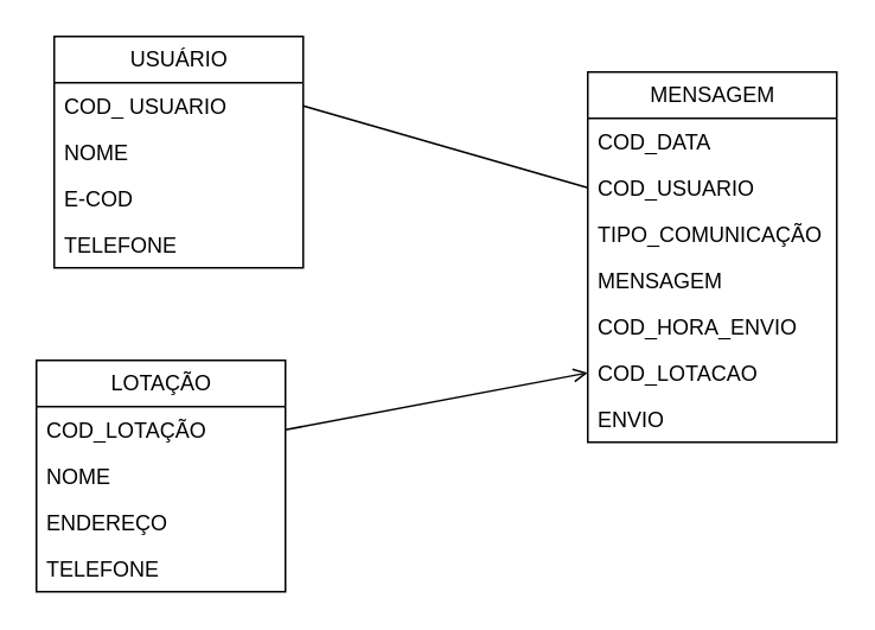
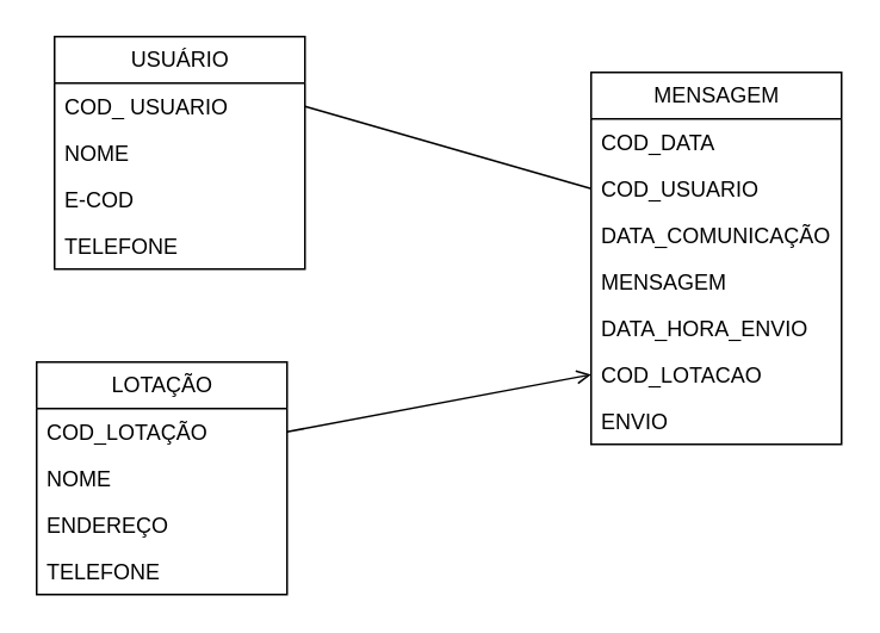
  <mxCell id="0" />
  <mxCell id="1" parent="0" />
  <mxCell id="2" value="USUÁRIO" style="swimlane;fontStyle=0;childLayout=stackLayout;horizontal=1;startSize=26;fillColor=none;horizontalStack=0;resizeParent=1;resizeParentMax=0;resizeLast=0;collapsible=1;marginBottom=0;html=1;" vertex="1" parent="1"><mxGeometry x="30" y="20" width="140" height="130" as="geometry" /></mxCell>
  <mxCell id="3" value="COD_ USUARIO" style="text;strokeColor=none;fillColor=none;align=left;verticalAlign=top;spacingLeft=4;spacingRight=4;overflow=hidden;rotatable=0;points=[[0,0.5],[1,0.5]];portConstraint=eastwest;whiteSpace=wrap;html=1;" vertex="1" parent="2"><mxGeometry y="26" width="140" height="26" as="geometry" /></mxCell>
  <mxCell id="4" value="NOME&lt;br&gt;" style="text;strokeColor=none;fillColor=none;align=left;verticalAlign=top;spacingLeft=4;spacingRight=4;overflow=hidden;rotatable=0;points=[[0,0.5],[1,0.5]];portConstraint=eastwest;whiteSpace=wrap;html=1;" vertex="1" parent="2"><mxGeometry y="52" width="140" height="26" as="geometry" /></mxCell>
  <mxCell id="5" value="E-COD" style="text;strokeColor=none;fillColor=none;align=left;verticalAlign=top;spacingLeft=4;spacingRight=4;overflow=hidden;rotatable=0;points=[[0,0.5],[1,0.5]];portConstraint=eastwest;whiteSpace=wrap;html=1;" vertex="1" parent="2"><mxGeometry y="78" width="140" height="26" as="geometry" /></mxCell>
  <mxCell id="6" value="TELEFONE" style="text;strokeColor=none;fillColor=none;align=left;verticalAlign=top;spacingLeft=4;spacingRight=4;overflow=hidden;rotatable=0;points=[[0,0.5],[1,0.5]];portConstraint=eastwest;whiteSpace=wrap;html=1;" vertex="1" parent="2"><mxGeometry y="104" width="140" height="26" as="geometry" /></mxCell>
  <mxCell id="7" value="MENSAGEM" style="swimlane;fontStyle=0;childLayout=stackLayout;horizontal=1;startSize=26;fillColor=none;horizontalStack=0;resizeParent=1;resizeParentMax=0;resizeLast=0;collapsible=1;marginBottom=0;html=1;" vertex="1" parent="1"><mxGeometry x="330" y="40" width="140" height="208" as="geometry" /></mxCell>
  <mxCell id="8" value="COD_DATA" style="text;strokeColor=none;fillColor=none;align=left;verticalAlign=top;spacingLeft=4;spacingRight=4;overflow=hidden;rotatable=0;points=[[0,0.5],[1,0.5]];portConstraint=eastwest;whiteSpace=wrap;html=1;" vertex="1" parent="7"><mxGeometry y="26" width="140" height="26" as="geometry" /></mxCell>
  <mxCell id="9" value="COD_USUARIO" style="text;strokeColor=none;fillColor=none;align=left;verticalAlign=top;spacingLeft=4;spacingRight=4;overflow=hidden;rotatable=0;points=[[0,0.5],[1,0.5]];portConstraint=eastwest;whiteSpace=wrap;html=1;" vertex="1" parent="7"><mxGeometry y="52" width="140" height="26" as="geometry" /></mxCell>
- <mxCell id="10" value="TIPO_COMUNICAÇÃO" style="text;strokeColor=none;fillColor=none;align=left;verticalAlign=top;spacingLeft=4;spacingRight=4;overflow=hidden;rotatable=0;points=[[0,0.5],[1,0.5]];portConstraint=eastwest;whiteSpace=wrap;html=1;" vertex="1" parent="7"><mxGeometry y="78" width="140" height="26" as="geometry" /></mxCell>
+ <mxCell id="10" value="DATA_COMUNICAÇÃO" style="text;strokeColor=none;fillColor=none;align=left;verticalAlign=top;spacingLeft=4;spacingRight=4;overflow=hidden;rotatable=0;points=[[0,0.5],[1,0.5]];portConstraint=eastwest;whiteSpace=wrap;html=1;" vertex="1" parent="7"><mxGeometry y="78" width="140" height="26" as="geometry" /></mxCell>
  <mxCell id="11" value="MENSAGEM" style="text;strokeColor=none;fillColor=none;align=left;verticalAlign=top;spacingLeft=4;spacingRight=4;overflow=hidden;rotatable=0;points=[[0,0.5],[1,0.5]];portConstraint=eastwest;whiteSpace=wrap;html=1;" vertex="1" parent="7"><mxGeometry y="104" width="140" height="26" as="geometry" /></mxCell>
- <mxCell id="12" value="COD_HORA_ENVIO&lt;br&gt;" style="text;strokeColor=none;fillColor=none;align=left;verticalAlign=top;spacingLeft=4;spacingRight=4;overflow=hidden;rotatable=0;points=[[0,0.5],[1,0.5]];portConstraint=eastwest;whiteSpace=wrap;html=1;" vertex="1" parent="7"><mxGeometry y="130" width="140" height="26" as="geometry" /></mxCell>
+ <mxCell id="12" value="DATA_HORA_ENVIO&lt;br&gt;" style="text;strokeColor=none;fillColor=none;align=left;verticalAlign=top;spacingLeft=4;spacingRight=4;overflow=hidden;rotatable=0;points=[[0,0.5],[1,0.5]];portConstraint=eastwest;whiteSpace=wrap;html=1;" vertex="1" parent="7"><mxGeometry y="130" width="140" height="26" as="geometry" /></mxCell>
  <mxCell id="13" value="COD_LOTACAO" style="text;strokeColor=none;fillColor=none;align=left;verticalAlign=top;spacingLeft=4;spacingRight=4;overflow=hidden;rotatable=0;points=[[0,0.5],[1,0.5]];portConstraint=eastwest;whiteSpace=wrap;html=1;" vertex="1" parent="7"><mxGeometry y="156" width="140" height="26" as="geometry" /></mxCell>
  <mxCell id="14" value="ENVIO" style="text;strokeColor=none;fillColor=none;align=left;verticalAlign=top;spacingLeft=4;spacingRight=4;overflow=hidden;rotatable=0;points=[[0,0.5],[1,0.5]];portConstraint=eastwest;whiteSpace=wrap;html=1;" vertex="1" parent="7"><mxGeometry y="182" width="140" height="26" as="geometry" /></mxCell>
  <mxCell id="15" value="LOTAÇÃO" style="swimlane;fontStyle=0;childLayout=stackLayout;horizontal=1;startSize=26;fillColor=none;horizontalStack=0;resizeParent=1;resizeParentMax=0;resizeLast=0;collapsible=1;marginBottom=0;html=1;" vertex="1" parent="1"><mxGeometry x="20" y="202" width="140" height="130" as="geometry" /></mxCell>
  <mxCell id="16" value="COD_LOTAÇÃO" style="text;strokeColor=none;fillColor=none;align=left;verticalAlign=top;spacingLeft=4;spacingRight=4;overflow=hidden;rotatable=0;points=[[0,0.5],[1,0.5]];portConstraint=eastwest;whiteSpace=wrap;html=1;" vertex="1" parent="15"><mxGeometry y="26" width="140" height="26" as="geometry" /></mxCell>
  <mxCell id="17" value="NOME&lt;br&gt;" style="text;strokeColor=none;fillColor=none;align=left;verticalAlign=top;spacingLeft=4;spacingRight=4;overflow=hidden;rotatable=0;points=[[0,0.5],[1,0.5]];portConstraint=eastwest;whiteSpace=wrap;html=1;" vertex="1" parent="15"><mxGeometry y="52" width="140" height="26" as="geometry" /></mxCell>
  <mxCell id="18" value="ENDEREÇO" style="text;strokeColor=none;fillColor=none;align=left;verticalAlign=top;spacingLeft=4;spacingRight=4;overflow=hidden;rotatable=0;points=[[0,0.5],[1,0.5]];portConstraint=eastwest;whiteSpace=wrap;html=1;" vertex="1" parent="15"><mxGeometry y="78" width="140" height="26" as="geometry" /></mxCell>
  <mxCell id="19" value="TELEFONE" style="text;strokeColor=none;fillColor=none;align=left;verticalAlign=top;spacingLeft=4;spacingRight=4;overflow=hidden;rotatable=0;points=[[0,0.5],[1,0.5]];portConstraint=eastwest;whiteSpace=wrap;html=1;" vertex="1" parent="15"><mxGeometry y="104" width="140" height="26" as="geometry" /></mxCell>
  <mxCell id="20" value="" style="endArrow=none;html=1;rounded=0;exitX=1;exitY=0.5;exitDx=0;exitDy=0;entryX=0;entryY=0.5;entryDx=0;entryDy=0;" edge="1" parent="1" source="3" target="9"><mxGeometry width="50" height="50" relative="1" as="geometry"><mxPoint x="310" y="290" as="sourcePoint" /><mxPoint x="360" y="240" as="targetPoint" /></mxGeometry></mxCell>
  <mxCell id="21" value="" style="endArrow=open;html=1;rounded=0;exitX=1;exitY=0.5;exitDx=0;exitDy=0;entryX=0;entryY=0.5;entryDx=0;entryDy=0;" edge="1" parent="1" source="16" target="13"><mxGeometry width="50" height="50" relative="1" as="geometry"><mxPoint x="180" y="69" as="sourcePoint" /><mxPoint x="280" y="5" as="targetPoint" /></mxGeometry></mxCell>
